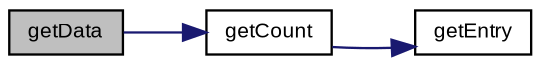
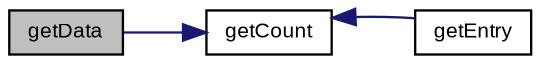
  digraph {
    rankdir=LR
    node [color=black fontname=Arial fontsize=9 shape=record]
    edge [color=midnightblue fontname=Arial fontsize=9 labelfontname=Arial labelfontsize=9 style=solid]
    n1 [fillcolor=grey75 fontcolor=black height=0.2 label=getData style=filled width=0.4]
    n2 [height=0.2 label=getCount width=0.4]
    n3 [height=0.2 label=getEntry width=0.4]
    n1 -> n2
-   n2 -> n3
+   n3 -> n2
  }
